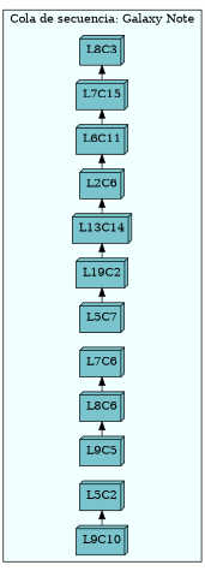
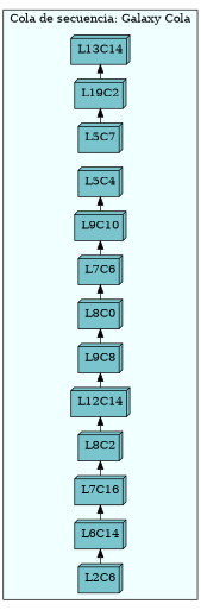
  digraph {
    rankdir=LR
    node [fillcollor=azure fillcolor=cadetblue3 shape=box3d style=filled]
    edge [dir=normal]
    n1 [label=L5C7]
    n2 [label=L19C2]
    n3 [label=L13C14]
    n4 [label=L2C6]
-   n5 [label=L6C11]
-   n6 [label=L7C15]
-   n7 [label=L8C3]
-   n9 [label=L9C5]
-   n10 [label=L8C6]
+   n5 [label=L6C14]
+   n6 [label=L7C16]
+   n7 [label=L8C2]
+   n8 [label=L12C14]
+   n9 [label=L9C8]
+   n10 [label=L8C0]
    n11 [label=L7C6]
    n12 [label=L9C10]
-   n13 [label=L5C2]
+   n13 [label=L5C4]
    subgraph cluster_1 {
      bgcolor=azure
-     label="Cola de secuencia: Galaxy Note"
+     label="Cola de secuencia: Galaxy Cola"
      subgraph sub_2 {
        bgcolor=azure
        label="Cola de secuencia: Galaxy Note"
        rank=same
        n1
        n2
        n3
        n4
        n5
        n6
        n7
+       n8
        n9
        n10
        n11
        n12
        n13
      }
    }
    n1 -> n2
    n2 -> n3
-   n3 -> n4
    n4 -> n5
    n5 -> n6
    n6 -> n7
+   n7 -> n8
+   n8 -> n9
    n9 -> n10
    n10 -> n11
+   n11 -> n12
    n12 -> n13
  }
